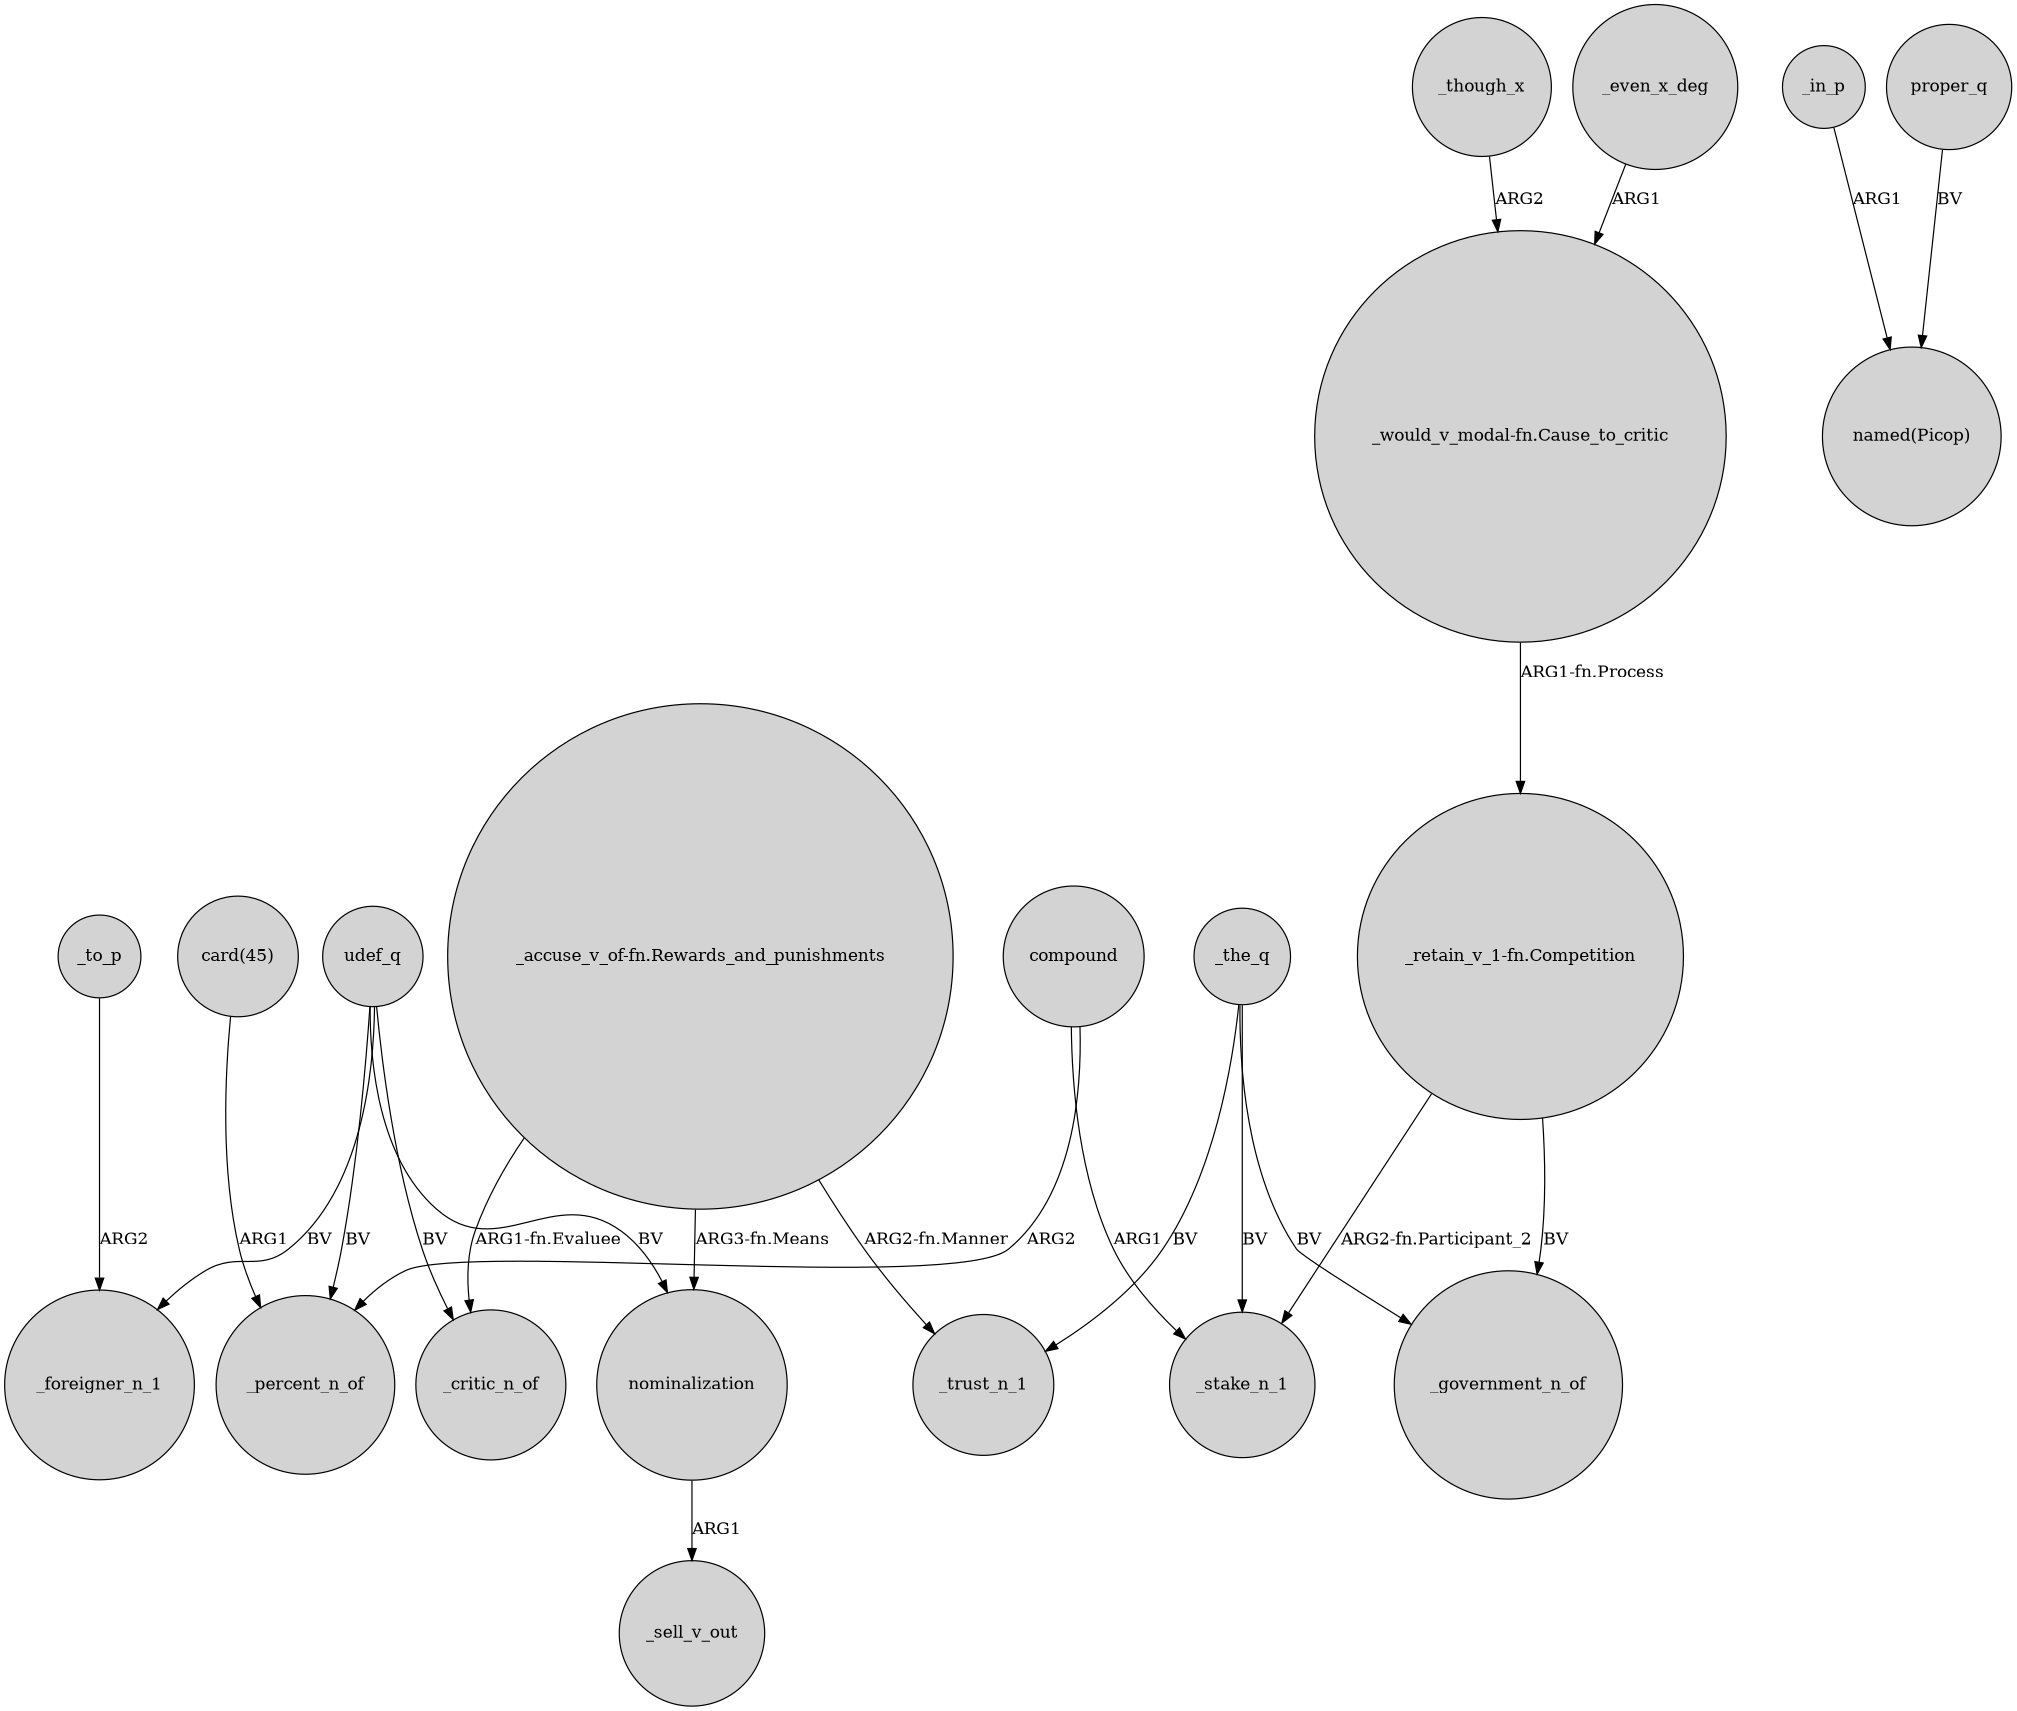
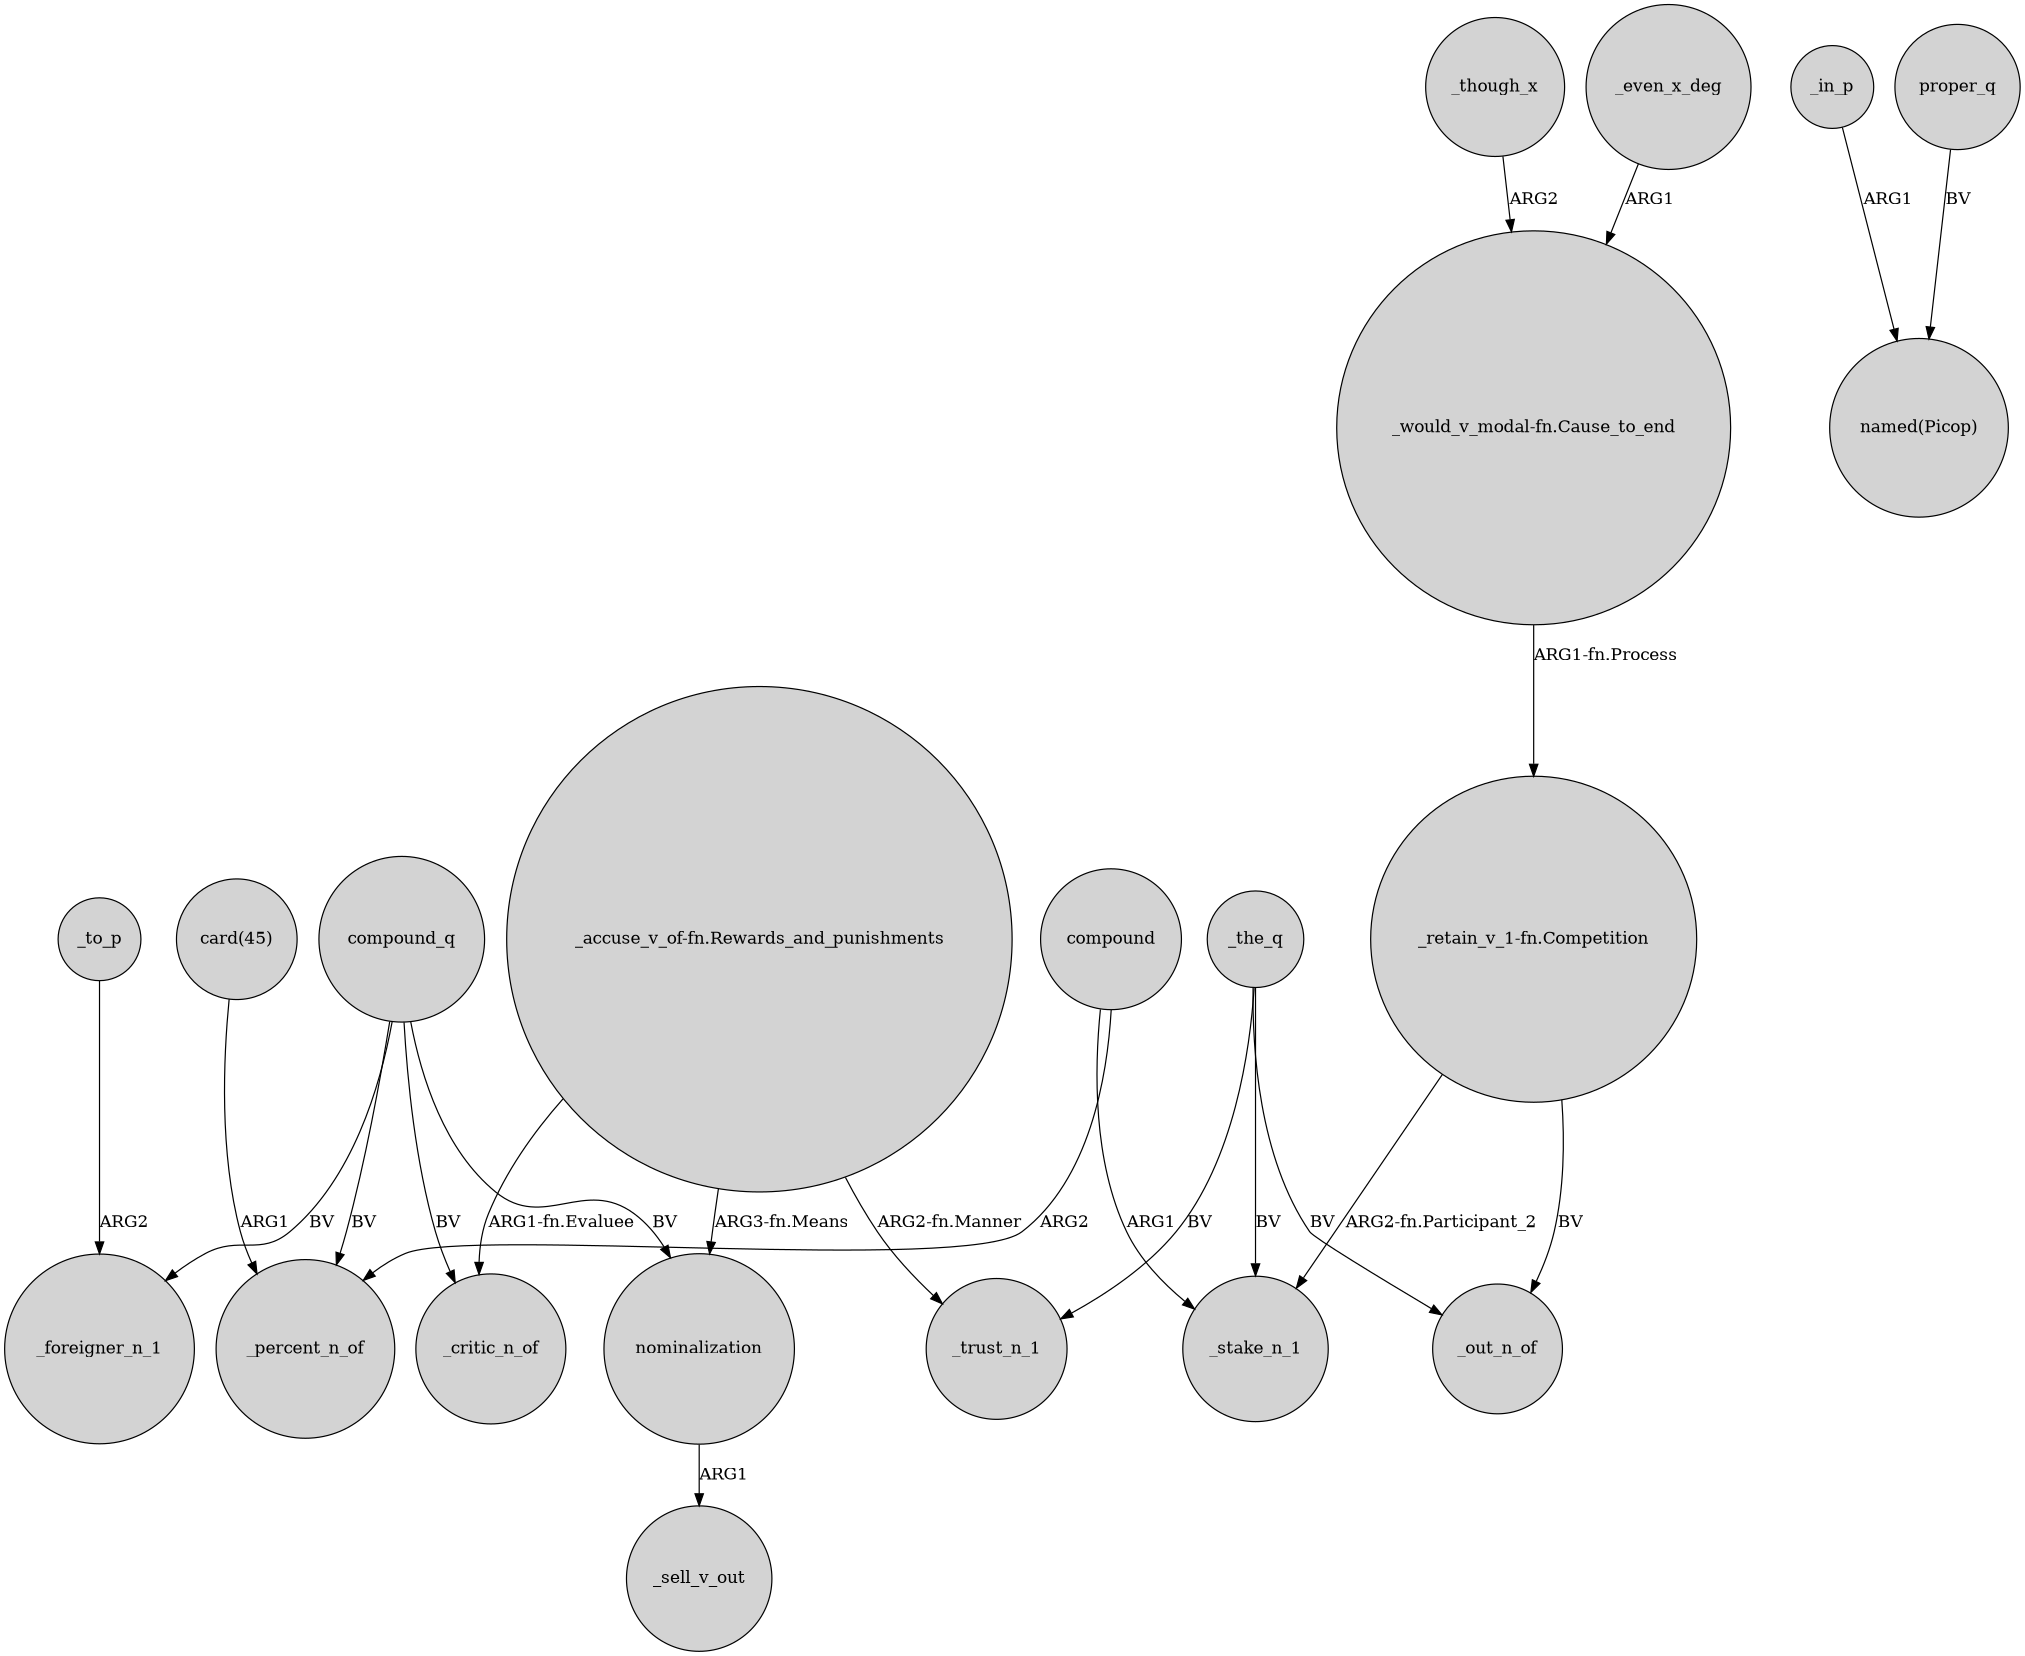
  digraph {
    node [shape=circle style=filled]
    nominalization
    _sell_v_out
    _in_p
    "named(Picop)"
-   udef_q
+   udef_q [label=compound_q]
    _foreigner_n_1
    _percent_n_of
    _critic_n_of
    "_retain_v_1-fn.Competition"
    _stake_n_1
-   _government_n_of
+   _government_n_of [label=_out_n_of]
    "card(45)"
    _the_q
    _trust_n_1
    _to_p
    "_accuse_v_of-fn.Rewards_and_punishments"
    _though_x
-   "_would_v_modal-fn.Cause_to_end" [label="_would_v_modal-fn.Cause_to_critic"]
+   "_would_v_modal-fn.Cause_to_end"
    proper_q
    compound
    _even_x_deg
    nominalization -> _sell_v_out [label=ARG1]
    _in_p -> "named(Picop)" [label=ARG1]
    udef_q -> nominalization [label=BV]
    udef_q -> _foreigner_n_1 [label=BV]
    udef_q -> _percent_n_of [label=BV]
    udef_q -> _critic_n_of [label=BV]
    "_retain_v_1-fn.Competition" -> _stake_n_1 [label="ARG2-fn.Participant_2"]
    "_retain_v_1-fn.Competition" -> _government_n_of [label=BV]
    "card(45)" -> _percent_n_of [label=ARG1]
    _the_q -> _stake_n_1 [label=BV]
    _the_q -> _government_n_of [label=BV]
    _the_q -> _trust_n_1 [label=BV]
    _to_p -> _foreigner_n_1 [label=ARG2]
    "_accuse_v_of-fn.Rewards_and_punishments" -> nominalization [label="ARG3-fn.Means"]
    "_accuse_v_of-fn.Rewards_and_punishments" -> _critic_n_of [label="ARG1-fn.Evaluee"]
    "_accuse_v_of-fn.Rewards_and_punishments" -> _trust_n_1 [label="ARG2-fn.Manner"]
    _though_x -> "_would_v_modal-fn.Cause_to_end" [label=ARG2]
    "_would_v_modal-fn.Cause_to_end" -> "_retain_v_1-fn.Competition" [label="ARG1-fn.Process"]
    proper_q -> "named(Picop)" [label=BV]
    compound -> _percent_n_of [label=ARG2]
    compound -> _stake_n_1 [label=ARG1]
    _even_x_deg -> "_would_v_modal-fn.Cause_to_end" [label=ARG1]
  }
